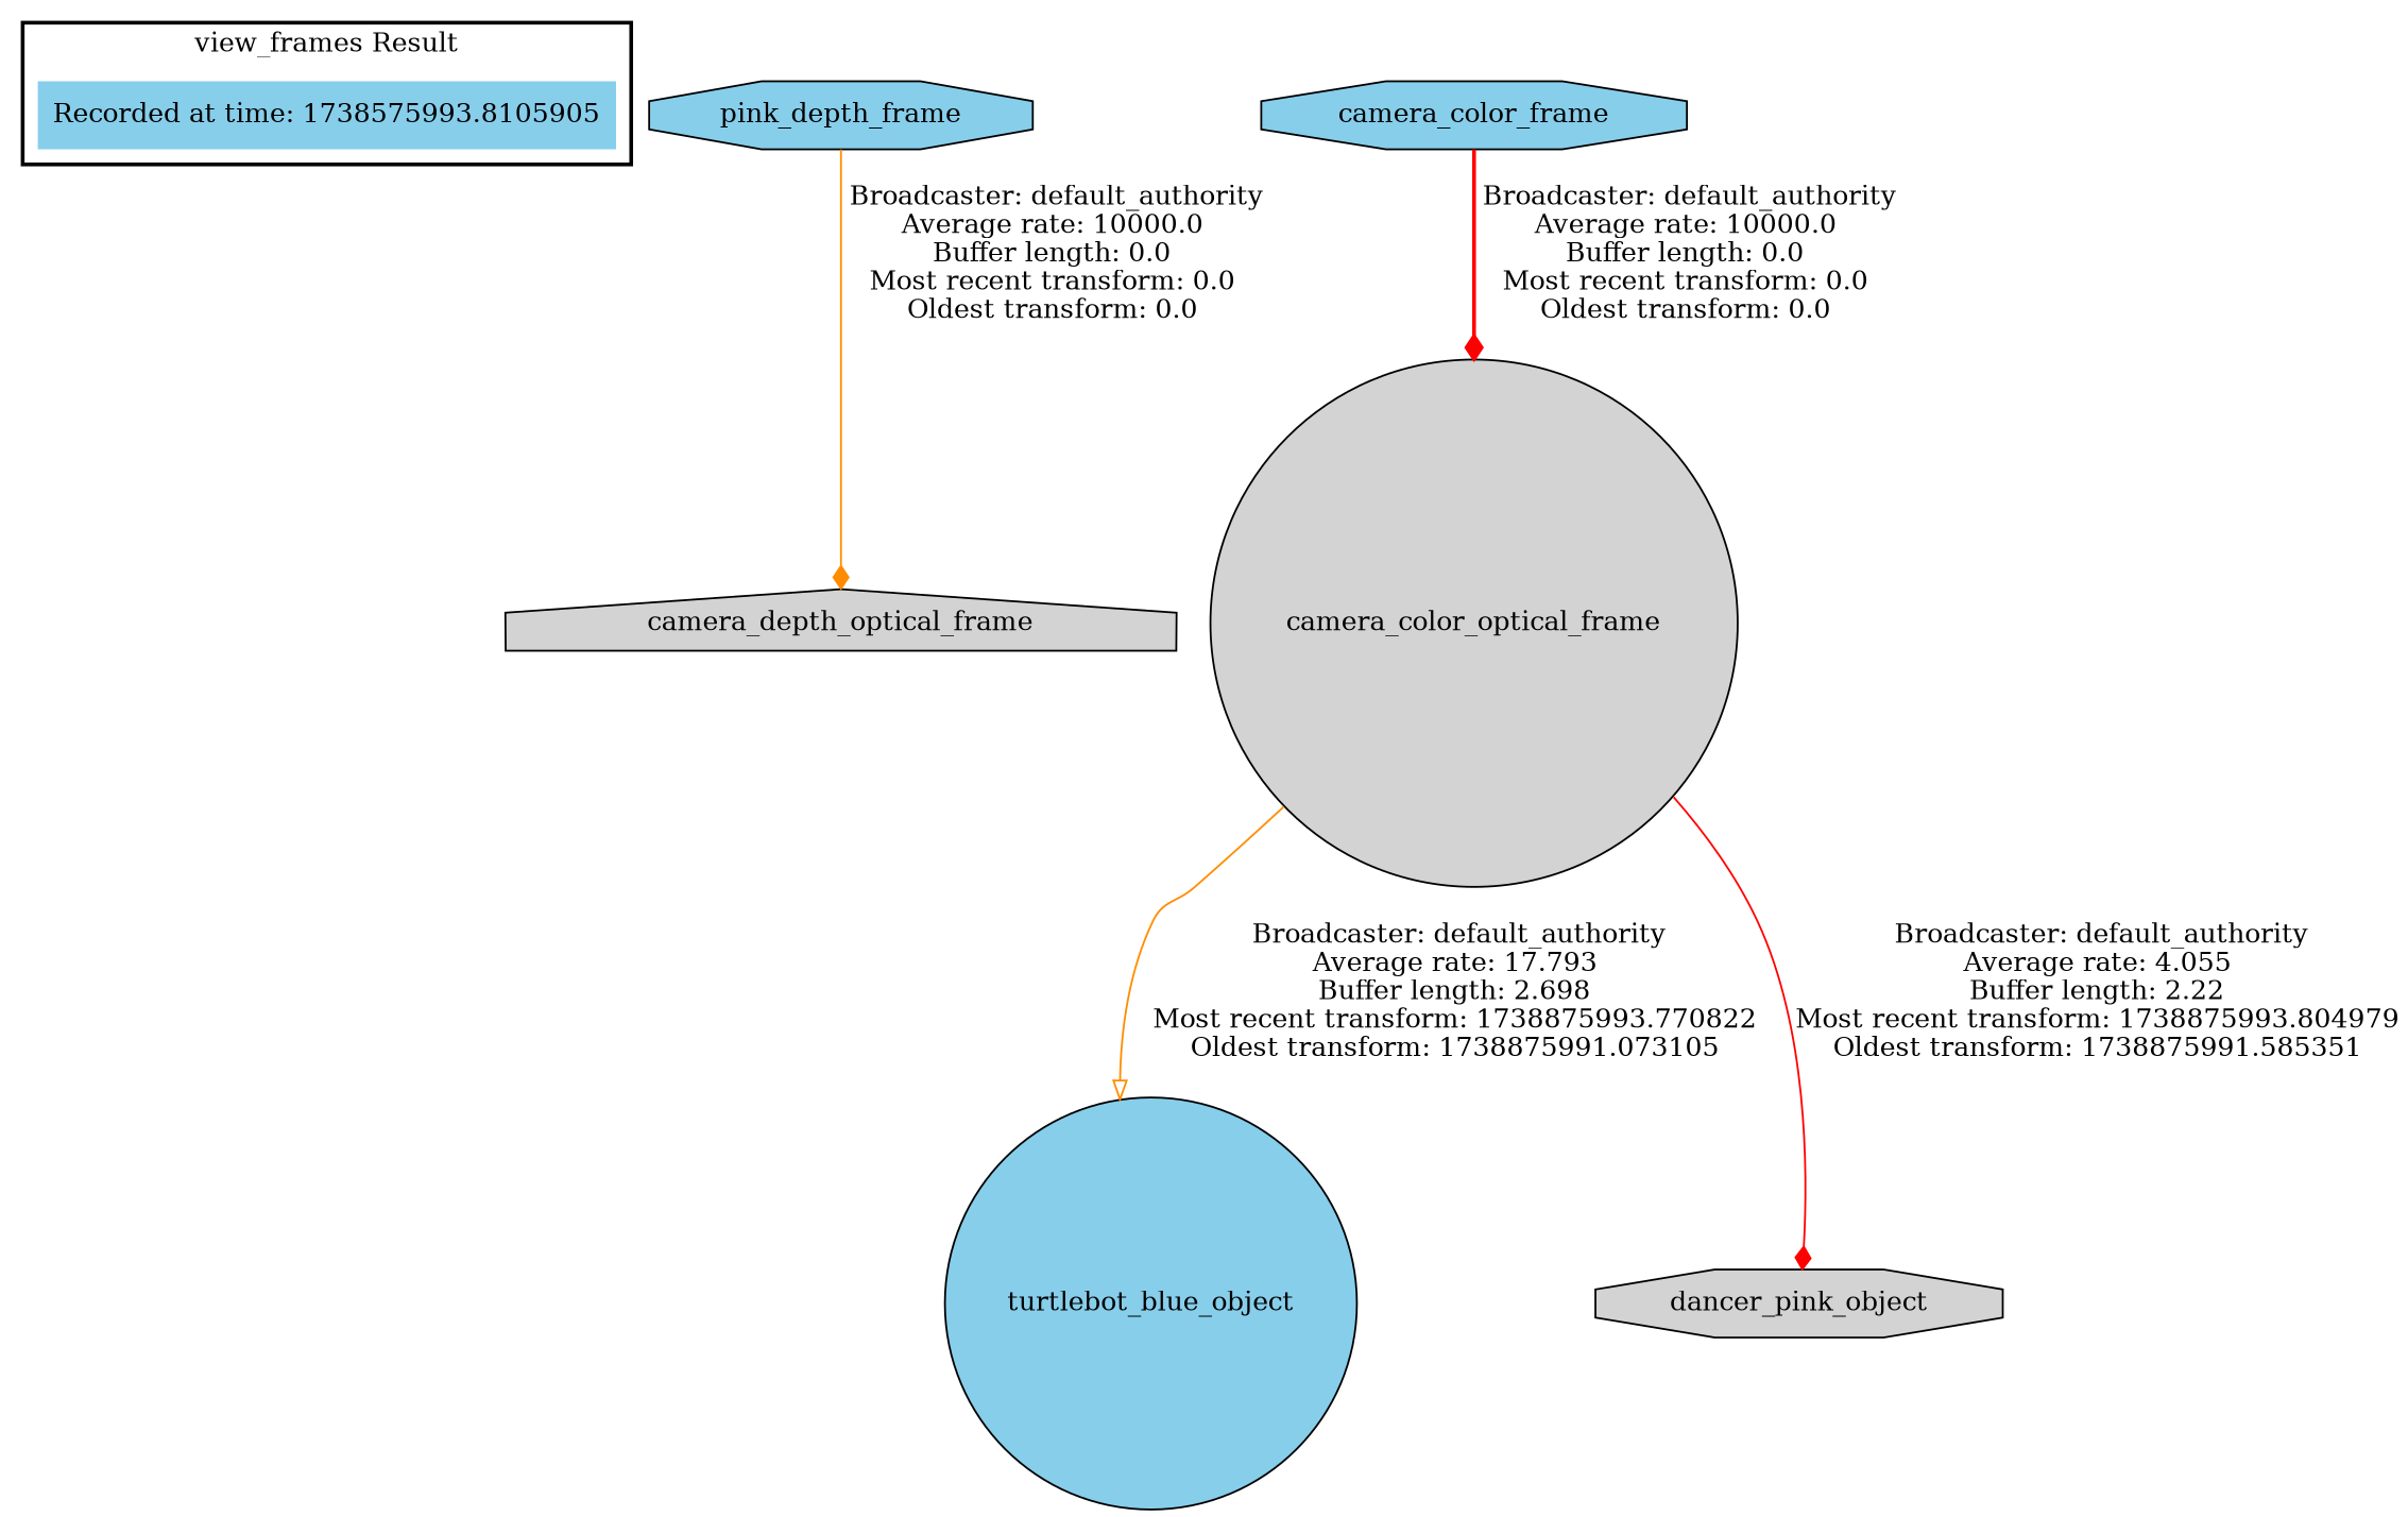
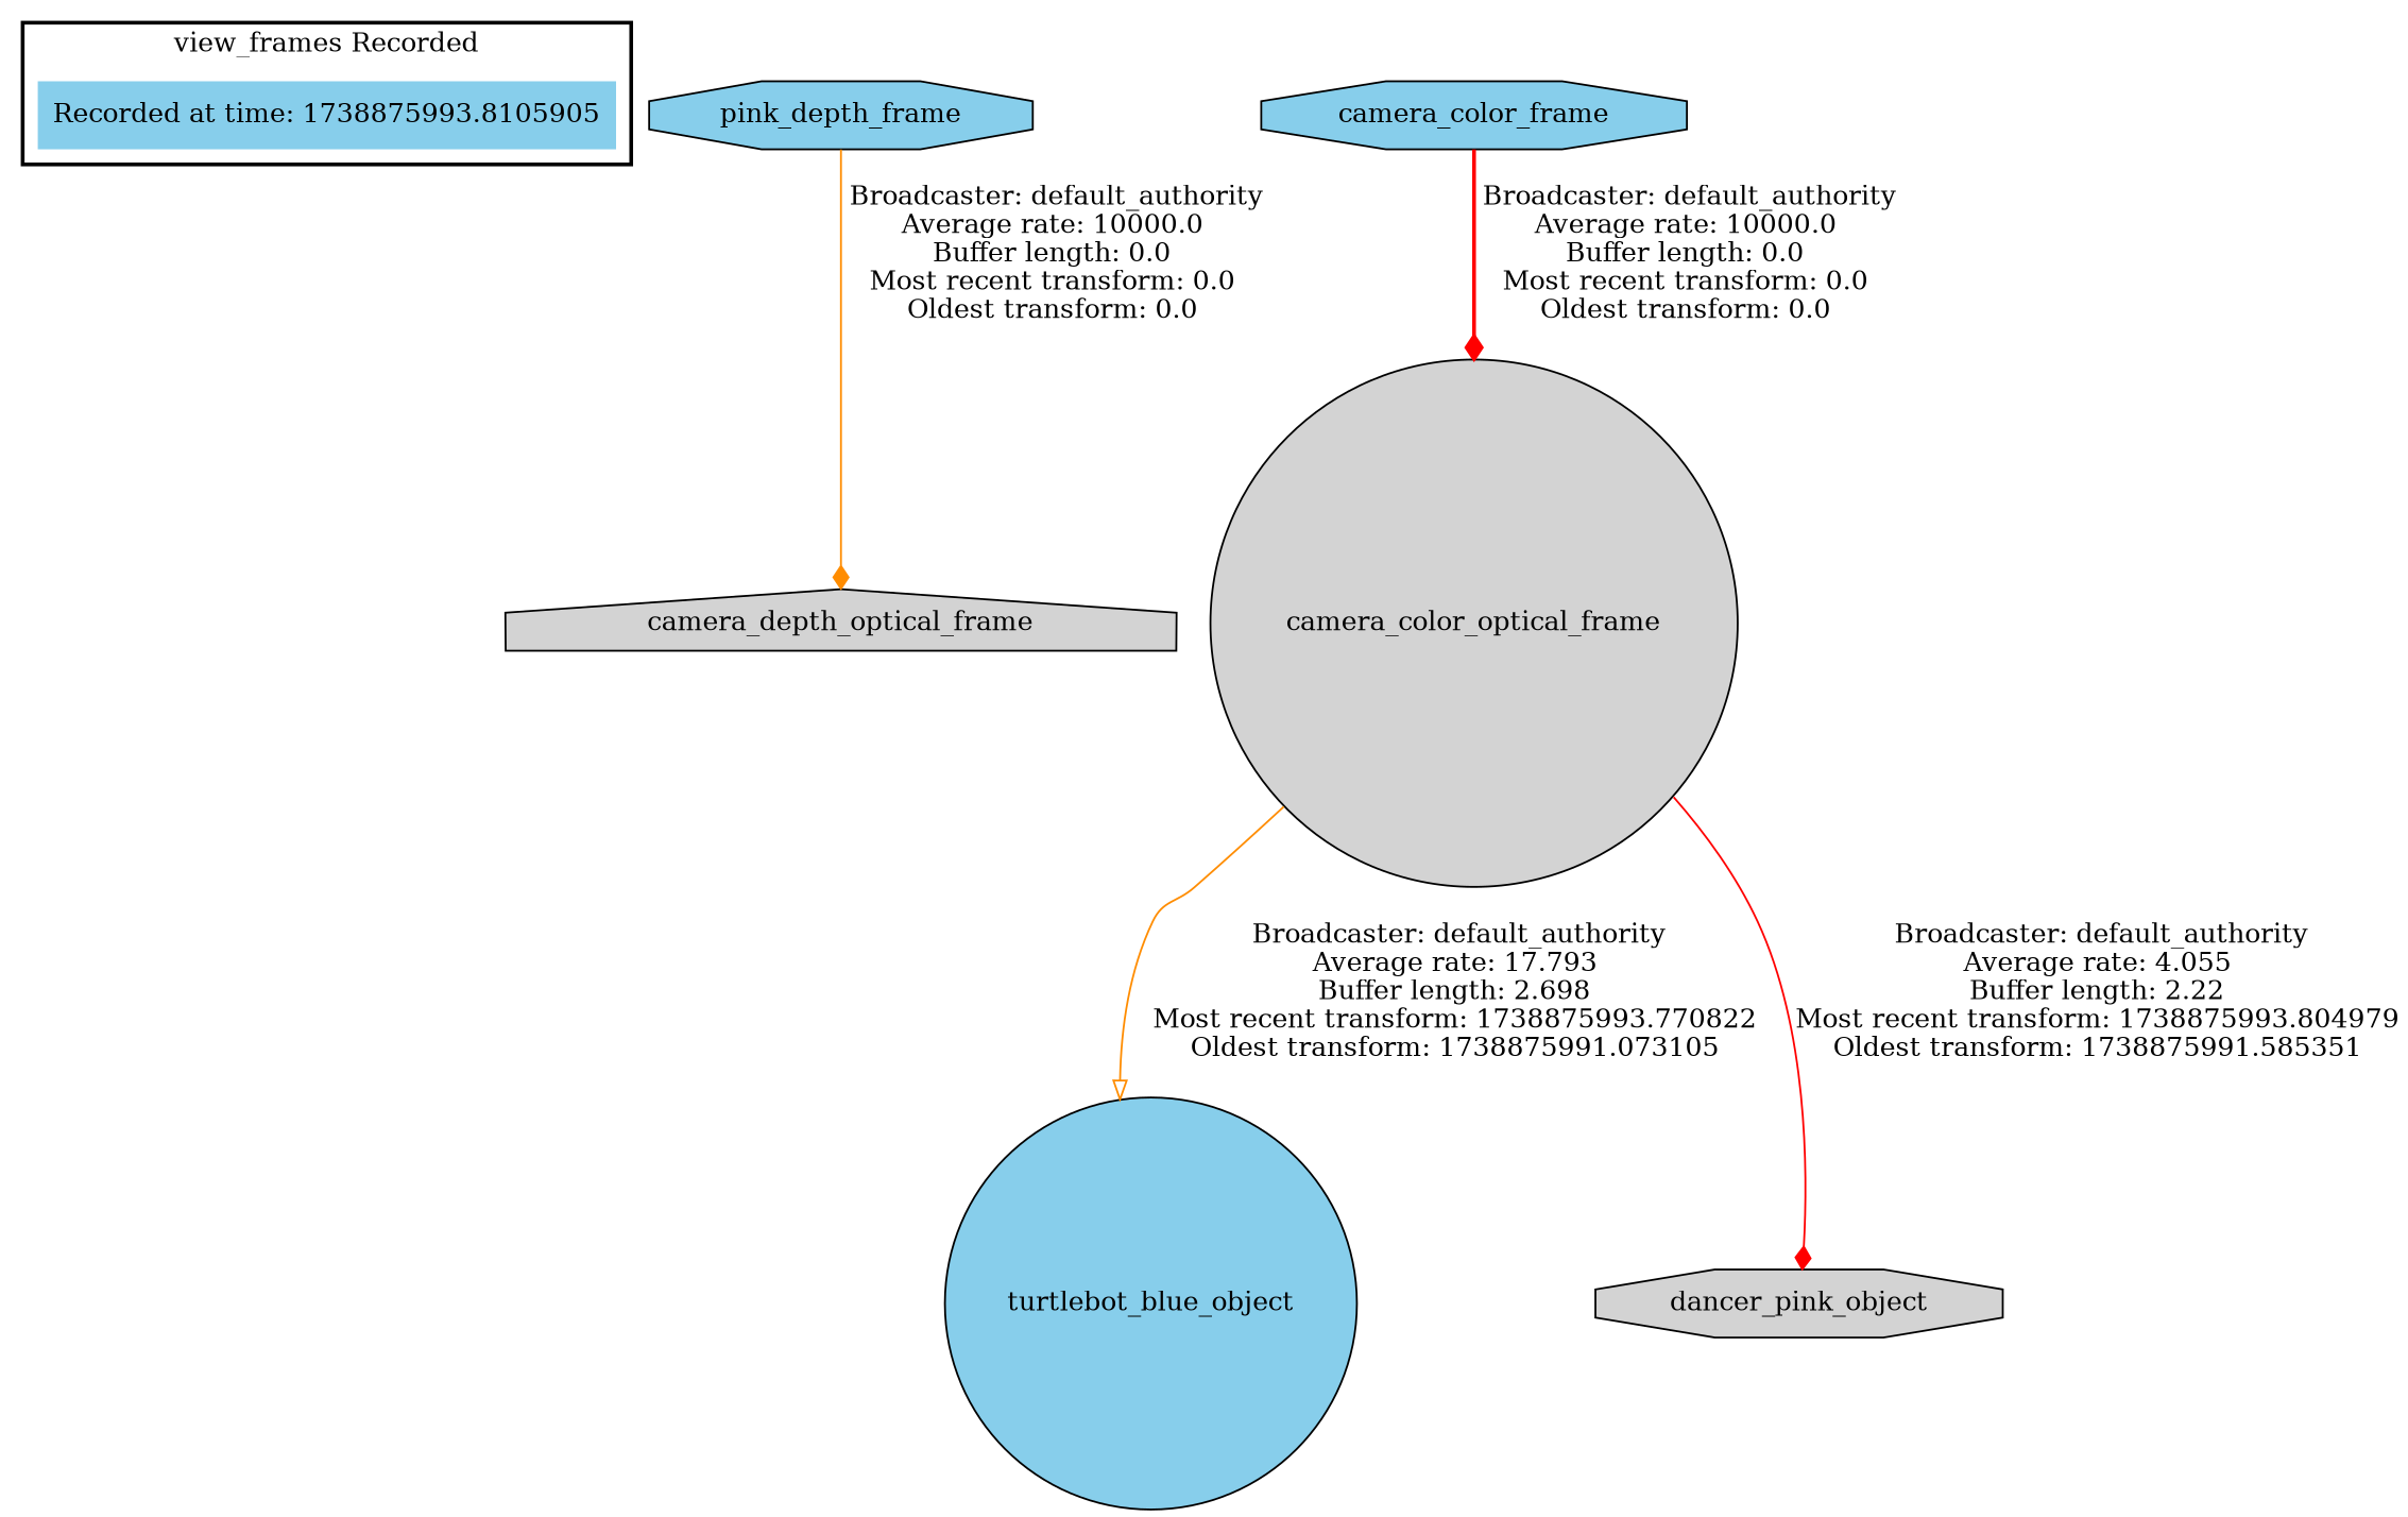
  digraph {
    node [fillcolor=skyblue shape=octagon style=filled]
    edge [arrowhead=diamond color=darkorange style=solid]
-   "Recorded at time: 1738875993.8105905" [shape=plaintext label="Recorded at time: 1738575993.8105905"]
+   "Recorded at time: 1738875993.8105905" [shape=plaintext]
    n2 [label=pink_depth_frame]
    camera_depth_optical_frame [fillcolor=lightgrey shape=house]
    camera_color_optical_frame [fillcolor=lightgrey shape=circle]
    camera_color_frame
    turtlebot_blue_object [shape=circle]
    dancer_pink_object [fillcolor=lightgrey]
    subgraph cluster_1 {
      color=black
-     label="view_frames Result"
+     label="view_frames Recorded"
      style=bold
      "Recorded at time: 1738875993.8105905"
    }
    n2 -> camera_depth_optical_frame [label=" Broadcaster: default_authority\nAverage rate: 10000.0\nBuffer length: 0.0\nMost recent transform: 0.0\nOldest transform: 0.0\n"]
    camera_color_optical_frame -> turtlebot_blue_object [arrowhead=onormal label=" Broadcaster: default_authority\nAverage rate: 17.793\nBuffer length: 2.698\nMost recent transform: 1738875993.770822\nOldest transform: 1738875991.073105\n"]
    camera_color_optical_frame -> dancer_pink_object [color=red label=" Broadcaster: default_authority\nAverage rate: 4.055\nBuffer length: 2.22\nMost recent transform: 1738875993.804979\nOldest transform: 1738875991.585351\n"]
    camera_color_frame -> camera_color_optical_frame [color=red label=" Broadcaster: default_authority\nAverage rate: 10000.0\nBuffer length: 0.0\nMost recent transform: 0.0\nOldest transform: 0.0\n" style=bold]
  }
